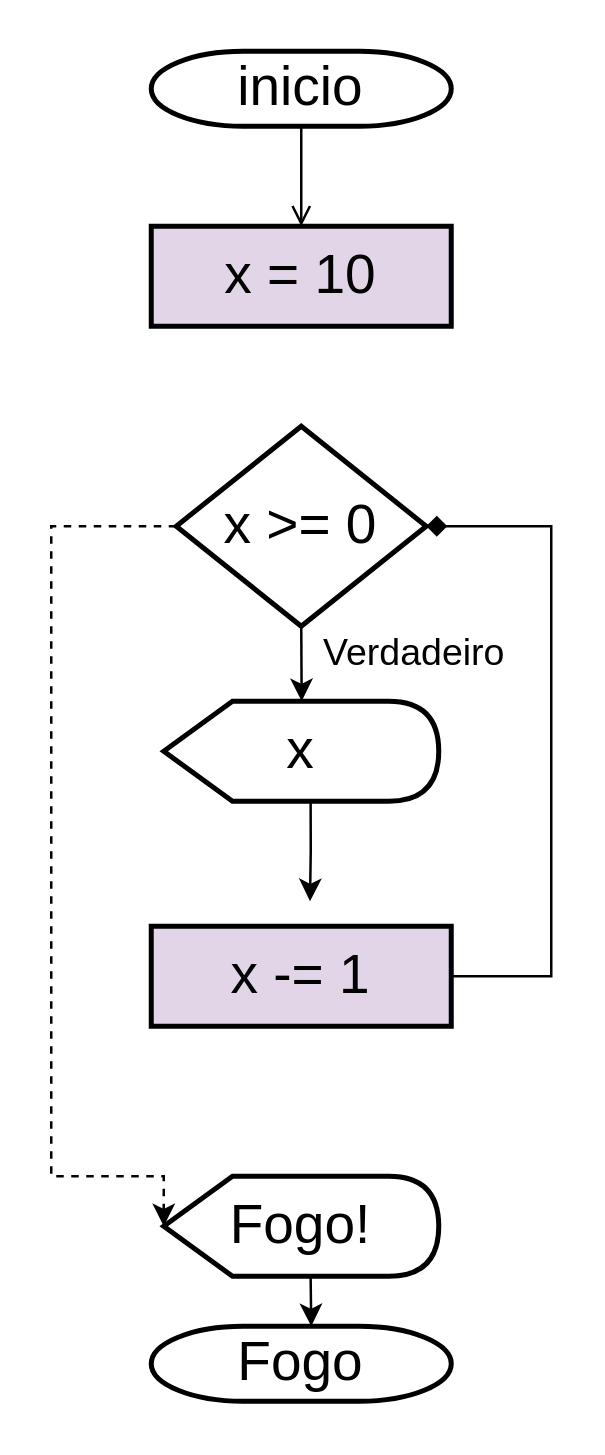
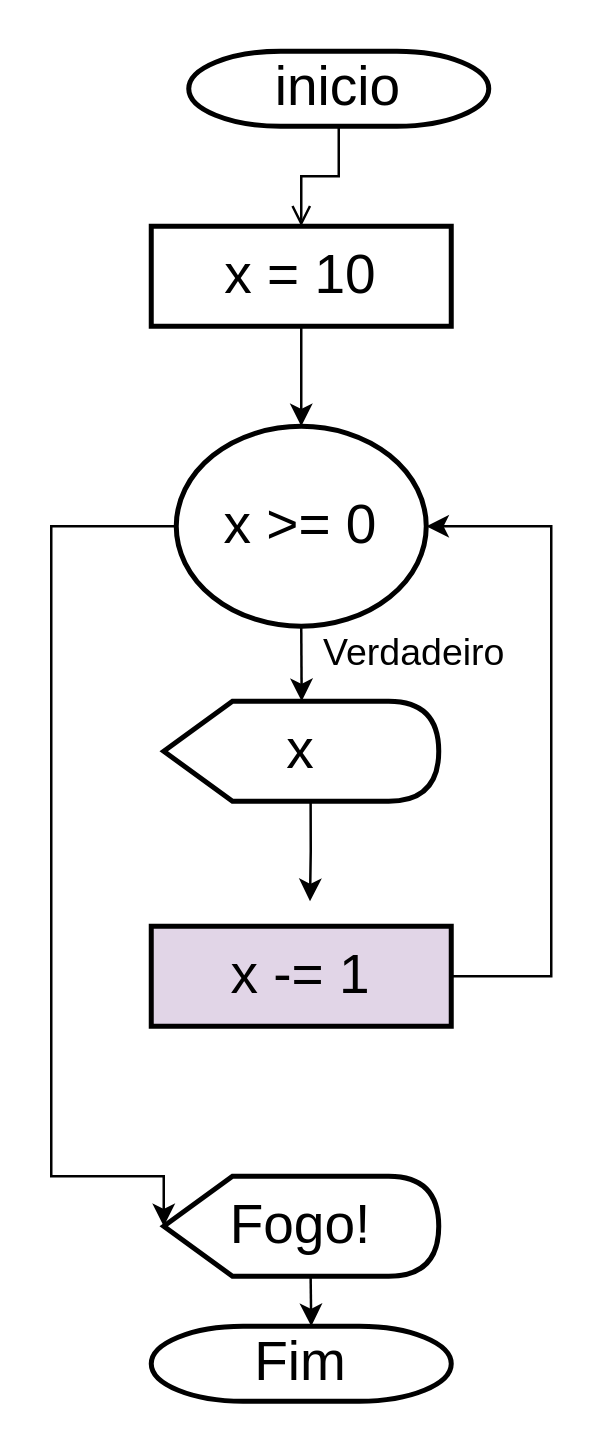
  <mxCell id="0" />
  <mxCell id="1" parent="0" />
  <mxCell id="2" style="edgeStyle=orthogonalEdgeStyle;rounded=0;orthogonalLoop=1;jettySize=auto;html=1;exitX=0.5;exitY=1;exitDx=0;exitDy=0;exitPerimeter=0;entryX=0.5;entryY=0;entryDx=0;entryDy=0;endArrow=open;" edge="1" parent="1" source="3" target="5"><mxGeometry relative="1" as="geometry" /></mxCell>
- <mxCell id="3" value="inicio" style="strokeWidth=2;html=1;shape=mxgraph.flowchart.terminator;whiteSpace=wrap;fontSize=22;" vertex="1" parent="1"><mxGeometry x="60" y="20" width="120" height="30" as="geometry" /></mxCell>
- <mxCell id="5" value="x = 10" style="rounded=0;whiteSpace=wrap;html=1;strokeWidth=2;fontSize=22;fillColor=#e1d5e7;" vertex="1" parent="1"><mxGeometry x="60" y="90" width="120" height="40" as="geometry" /></mxCell>
+ <mxCell id="3" value="inicio" style="strokeWidth=2;html=1;shape=mxgraph.flowchart.terminator;whiteSpace=wrap;fontSize=22;" vertex="1" parent="1"><mxGeometry x="75" y="20" width="120" height="30" as="geometry" /></mxCell>
+ <mxCell id="4" style="edgeStyle=orthogonalEdgeStyle;rounded=0;orthogonalLoop=1;jettySize=auto;html=1;exitX=0.5;exitY=1;exitDx=0;exitDy=0;entryX=0.5;entryY=0;entryDx=0;entryDy=0;" edge="1" parent="1" source="5" target="8"><mxGeometry relative="1" as="geometry" /></mxCell>
+ <mxCell id="5" value="x = 10" style="rounded=0;whiteSpace=wrap;html=1;strokeWidth=2;fontSize=22;" vertex="1" parent="1"><mxGeometry x="60" y="90" width="120" height="40" as="geometry" /></mxCell>
  <mxCell id="6" style="edgeStyle=orthogonalEdgeStyle;rounded=0;orthogonalLoop=1;jettySize=auto;html=1;exitX=0.5;exitY=1;exitDx=0;exitDy=0;" edge="1" parent="1" source="8"><mxGeometry relative="1" as="geometry"><mxPoint x="120.167" y="280" as="targetPoint" /></mxGeometry></mxCell>
- <mxCell id="7" style="edgeStyle=orthogonalEdgeStyle;rounded=0;orthogonalLoop=1;jettySize=auto;html=1;exitX=0;exitY=0.5;exitDx=0;exitDy=0;entryX=0;entryY=0.5;entryDx=0;entryDy=0;entryPerimeter=0;dashed=1;" edge="1" parent="1" source="8" target="15"><mxGeometry relative="1" as="geometry"><Array as="points"><mxPoint x="20" y="210" /><mxPoint x="20" y="470" /></Array></mxGeometry></mxCell>
- <mxCell id="8" value="x &amp;gt;= 0" style="rhombus;whiteSpace=wrap;html=1;strokeWidth=2;fontSize=22;" vertex="1" parent="1"><mxGeometry x="70" y="170" width="100" height="80" as="geometry" /></mxCell>
+ <mxCell id="7" style="edgeStyle=orthogonalEdgeStyle;rounded=0;orthogonalLoop=1;jettySize=auto;html=1;exitX=0;exitY=0.5;exitDx=0;exitDy=0;entryX=0;entryY=0.5;entryDx=0;entryDy=0;entryPerimeter=0;" edge="1" parent="1" source="8" target="15"><mxGeometry relative="1" as="geometry"><Array as="points"><mxPoint x="20" y="210" /><mxPoint x="20" y="470" /></Array></mxGeometry></mxCell>
+ <mxCell id="8" value="x &amp;gt;= 0" style="ellipse;whiteSpace=wrap;html=1;strokeWidth=2;fontSize=22;" vertex="1" parent="1"><mxGeometry x="70" y="170" width="100" height="80" as="geometry" /></mxCell>
  <mxCell id="9" style="edgeStyle=orthogonalEdgeStyle;rounded=0;orthogonalLoop=1;jettySize=auto;html=1;exitX=0;exitY=0;exitDx=58.75;exitDy=40;exitPerimeter=0;" edge="1" parent="1" source="10"><mxGeometry relative="1" as="geometry"><mxPoint x="123.5" y="360" as="targetPoint" /></mxGeometry></mxCell>
  <mxCell id="10" value="x" style="shape=display;whiteSpace=wrap;html=1;strokeWidth=2;fontSize=22;" vertex="1" parent="1"><mxGeometry x="65" y="280" width="110" height="40" as="geometry" /></mxCell>
- <mxCell id="11" style="edgeStyle=orthogonalEdgeStyle;rounded=0;orthogonalLoop=1;jettySize=auto;html=1;exitX=1;exitY=0.5;exitDx=0;exitDy=0;entryX=1;entryY=0.5;entryDx=0;entryDy=0;endArrow=diamond;" edge="1" parent="1" source="12" target="8"><mxGeometry relative="1" as="geometry"><Array as="points"><mxPoint x="220" y="390" /><mxPoint x="220" y="210" /></Array></mxGeometry></mxCell>
+ <mxCell id="11" style="edgeStyle=orthogonalEdgeStyle;rounded=0;orthogonalLoop=1;jettySize=auto;html=1;exitX=1;exitY=0.5;exitDx=0;exitDy=0;entryX=1;entryY=0.5;entryDx=0;entryDy=0;" edge="1" parent="1" source="12" target="8"><mxGeometry relative="1" as="geometry"><Array as="points"><mxPoint x="220" y="390" /><mxPoint x="220" y="210" /></Array></mxGeometry></mxCell>
  <mxCell id="12" value="x -= 1" style="rounded=0;whiteSpace=wrap;html=1;strokeWidth=2;fontSize=22;fillColor=#e1d5e7;" vertex="1" parent="1"><mxGeometry x="60" y="370" width="120" height="40" as="geometry" /></mxCell>
  <mxCell id="13" value="&lt;font style=&quot;font-size: 15px&quot;&gt;Verdadeiro&lt;/font&gt;" style="text;html=1;align=center;verticalAlign=middle;resizable=0;points=[];autosize=1;" vertex="1" parent="1"><mxGeometry x="120" y="250" width="90" height="20" as="geometry" /></mxCell>
  <mxCell id="14" style="edgeStyle=orthogonalEdgeStyle;rounded=0;orthogonalLoop=1;jettySize=auto;html=1;exitX=0;exitY=0;exitDx=58.75;exitDy=40;exitPerimeter=0;" edge="1" parent="1" source="15"><mxGeometry relative="1" as="geometry"><mxPoint x="124" y="530" as="targetPoint" /></mxGeometry></mxCell>
  <mxCell id="15" value="Fogo!" style="shape=display;whiteSpace=wrap;html=1;strokeWidth=2;fontSize=22;" vertex="1" parent="1"><mxGeometry x="65" y="470" width="110" height="40" as="geometry" /></mxCell>
- <mxCell id="16" value="Fogo" style="strokeWidth=2;html=1;shape=mxgraph.flowchart.terminator;whiteSpace=wrap;fontSize=22;" vertex="1" parent="1"><mxGeometry x="60" y="530" width="120" height="30" as="geometry" /></mxCell>
+ <mxCell id="16" value="Fim" style="strokeWidth=2;html=1;shape=mxgraph.flowchart.terminator;whiteSpace=wrap;fontSize=22;" vertex="1" parent="1"><mxGeometry x="60" y="530" width="120" height="30" as="geometry" /></mxCell>
